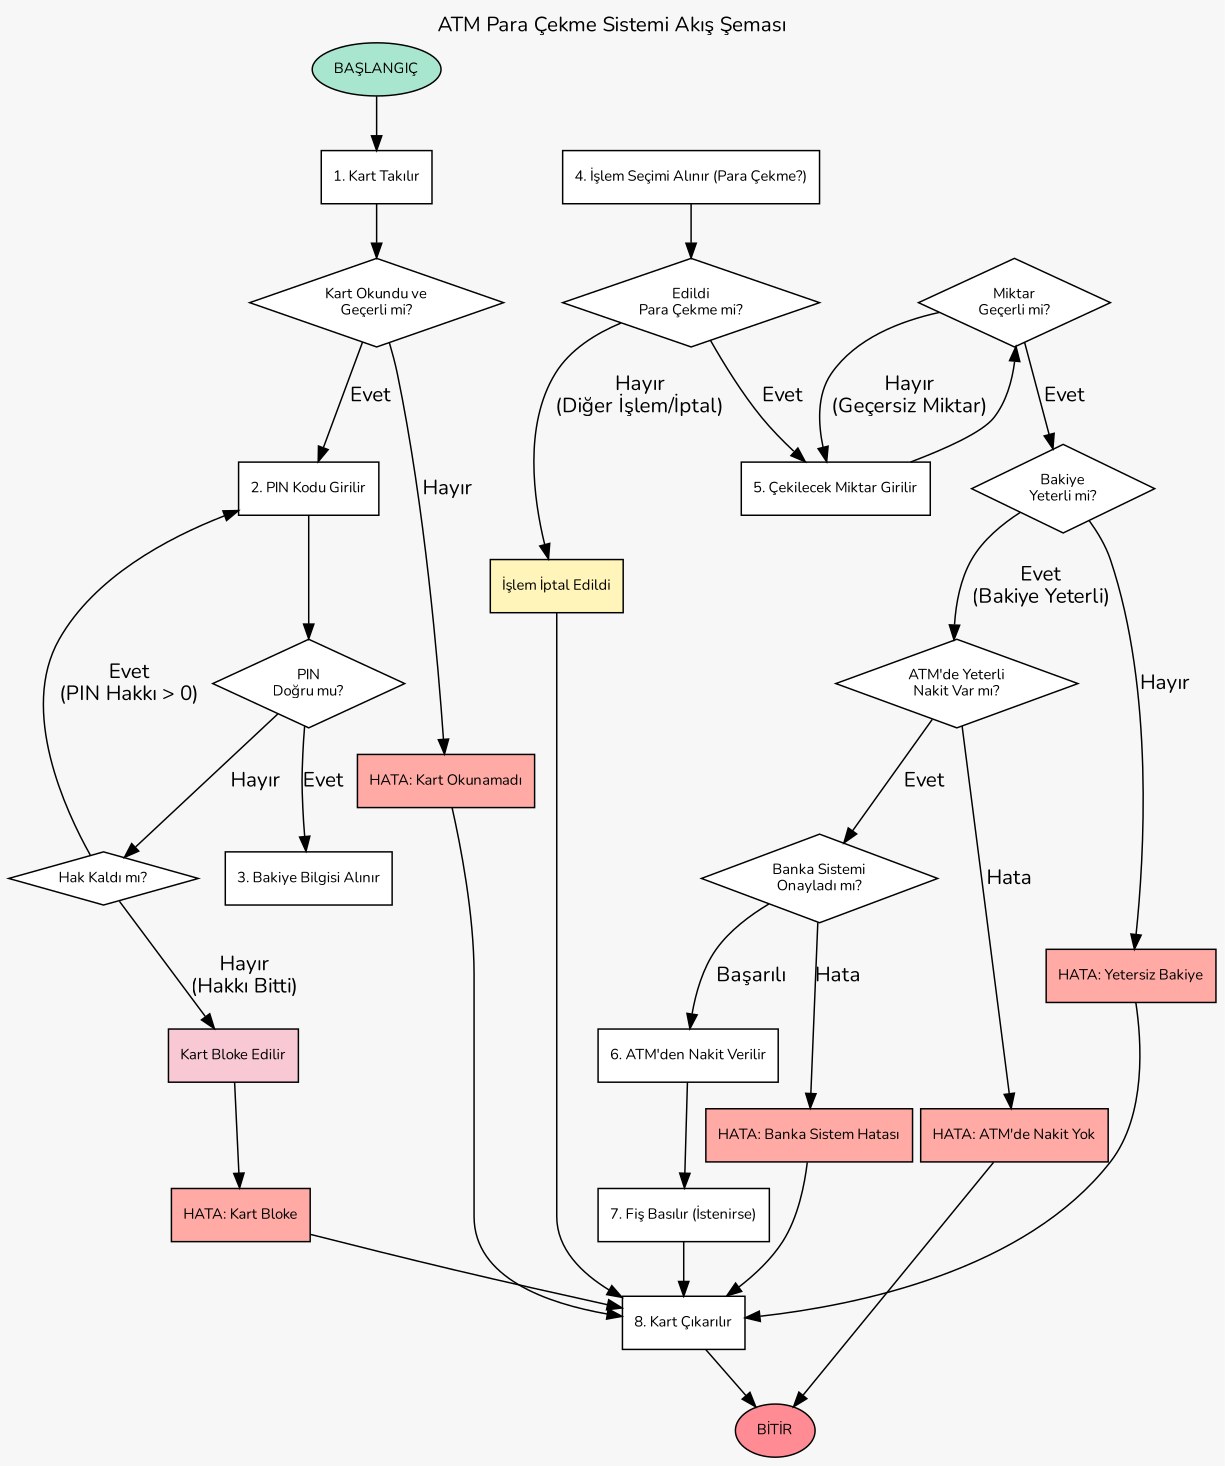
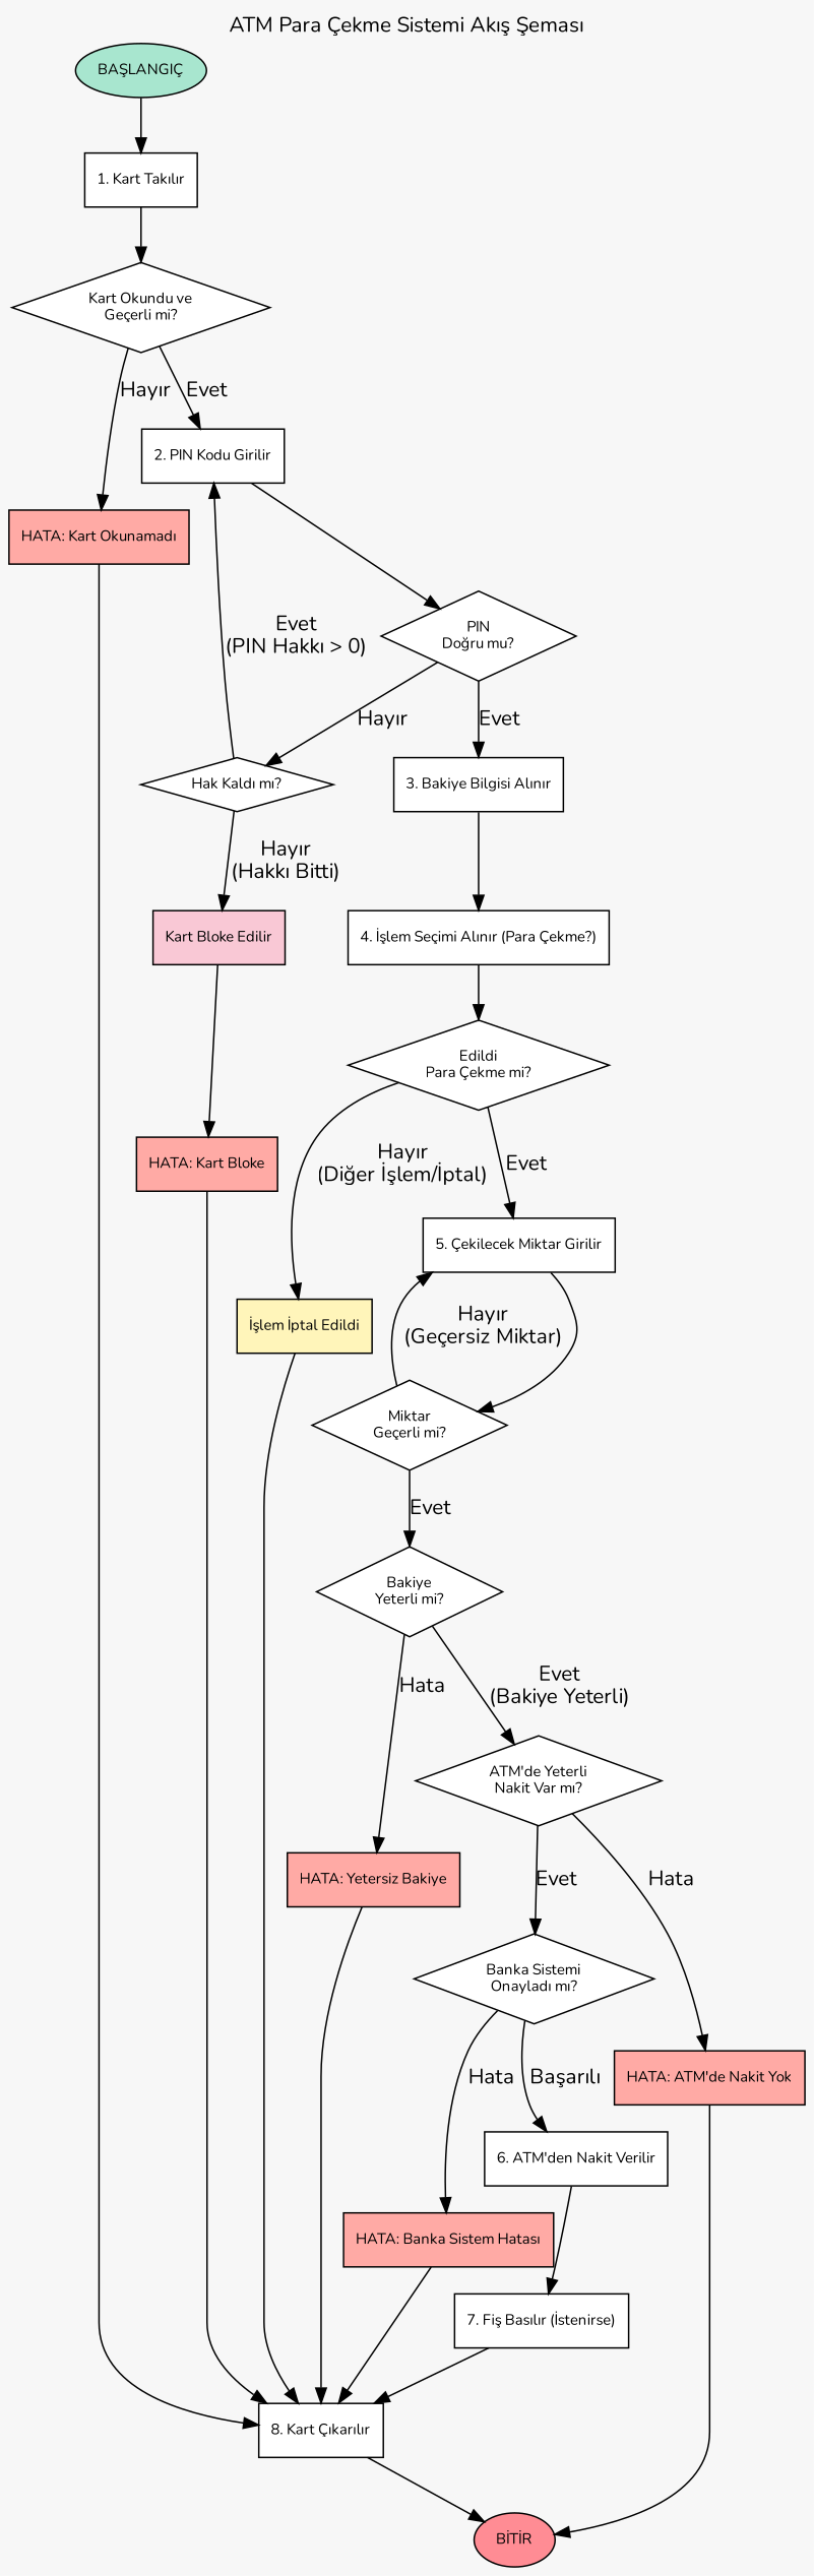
  digraph {
    bgcolor="#f7f7f7"
    fontname=Nunito
    label="ATM Para Çekme Sistemi Akış Şeması"
    labelloc=t
    rankdir=TB
    node [fillcolor="#ffffff" fontname=Nunito fontsize=10 shape=box style=filled]
    edge [fontname=Nunito]
    n1 [fillcolor="#a8e6cf" label="BAŞLANGIÇ" shape=oval]
    n2 [label="1. Kart Takılır"]
    n3 [label="Kart Okundu ve\nGeçerli mi?" shape=diamond]
    n4 [fillcolor="#ff8c94" label="BİTİR" shape=oval]
    n5 [label="2. PIN Kodu Girilir"]
    n6 [fillcolor="#ffaaa5" label="HATA: Kart Okunamadı"]
    n7 [label="PIN\nDoğru mu?" shape=diamond]
    n8 [label="3. Bakiye Bilgisi Alınır"]
    n9 [label="Hak Kaldı mı?" shape=diamond]
    n10 [label="4. İşlem Seçimi Alınır (Para Çekme?)"]
    n11 [label="Edildi\nPara Çekme mi?" shape=diamond]
    n12 [label="5. Çekilecek Miktar Girilir"]
    n13 [fillcolor="#fff5ba" label="İşlem İptal Edildi"]
    n14 [label="Miktar\nGeçerli mi?" shape=diamond]
    n15 [label="Bakiye\nYeterli mi?" shape=diamond]
    n16 [label="6. ATM'den Nakit Verilir"]
    n17 [label="7. Fiş Basılır (İstenirse)"]
    n18 [label="8. Kart Çıkarılır"]
    n19 [fillcolor="#f9c8d5" label="Kart Bloke Edilir"]
    n20 [fillcolor="#ffaaa5" label="HATA: Kart Bloke"]
    n21 [label="ATM'de Yeterli\nNakit Var mı?" shape=diamond]
    n22 [fillcolor="#ffaaa5" label="HATA: Yetersiz Bakiye"]
    n23 [label="Banka Sistemi\nOnayladı mı?" shape=diamond]
    n24 [fillcolor="#ffaaa5" label="HATA: ATM'de Nakit Yok"]
    n25 [fillcolor="#ffaaa5" label="HATA: Banka Sistem Hatası"]
    n1 -> n2
    n2 -> n3
    n3 -> n5 [label=Evet]
    n3 -> n6 [label="Hayır"]
    n5 -> n7
    n6 -> n18
    n7 -> n8 [label=Evet]
    n7 -> n9 [label="Hayır"]
+   n8 -> n10
    n9 -> n5 [label="Evet\n(PIN Hakkı > 0)"]
    n9 -> n19 [label="Hayır\n(Hakkı Bitti)"]
    n10 -> n11
    n11 -> n12 [label=Evet]
    n11 -> n13 [label="Hayır\n(Diğer İşlem/İptal)"]
    n12 -> n14
    n13 -> n18
    n14 -> n12 [label="Hayır\n(Geçersiz Miktar)"]
    n14 -> n15 [label=Evet]
    n15 -> n21 [label="Evet\n(Bakiye Yeterli)"]
-   n15 -> n22 [label="Hayır"]
+   n15 -> n22 [label=Hata]
    n16 -> n17
    n17 -> n18
    n18 -> n4
    n19 -> n20
    n20 -> n18
    n21 -> n23 [label=Evet]
    n21 -> n24 [label=Hata]
    n22 -> n18
    n23 -> n16 [label="Başarılı"]
    n23 -> n25 [label=Hata]
    n24 -> n4
    n25 -> n18
  }
